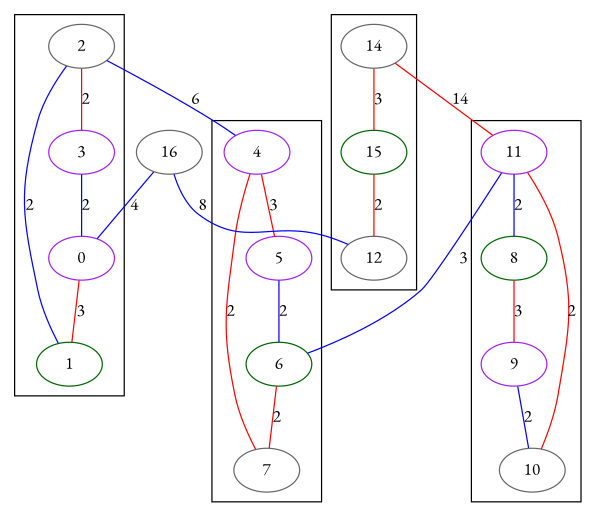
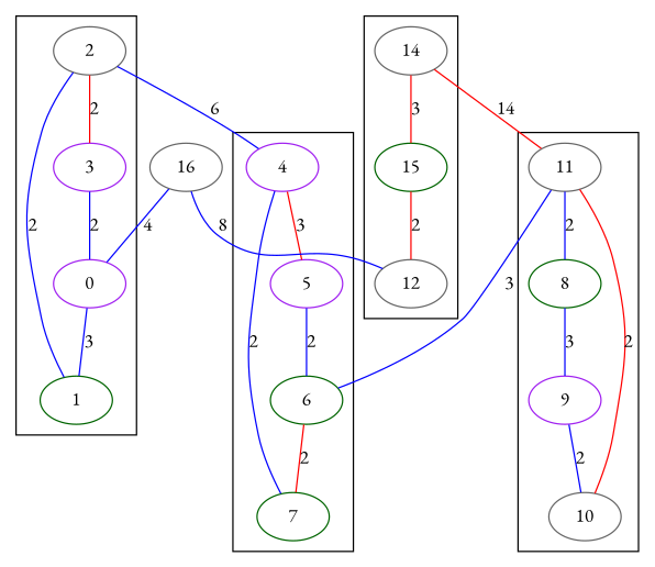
  graph {
    fontname="EB Garamond"
    node [color=gray40 fontname="EB Garamond"]
    edge [color=red fontname="EB Garamond"]
    2
    3 [color=purple]
    0 [color=purple]
    1 [color=darkgreen]
    4 [color=purple]
    5 [color=purple]
-   7
+   7 [color=darkgreen]
    6 [color=darkgreen]
-   11 [color=purple]
+   11
    8 [color=darkgreen]
    9 [color=purple]
    10
    12
    14
    15 [color=darkgreen]
    16
    subgraph cluster_1 {
      2
      3
      0
      1
    }
    subgraph cluster_2 {
      4
      5
      7
      6
    }
    subgraph cluster_3 {
      11
      8
      9
      10
    }
    subgraph cluster_4 {
      12
      14
      15
    }
    2 -- 3 [label=2]
    2 -- 4 [color=blue label=6]
    3 -- 0 [color=blue label=2]
-   0 -- 1 [label=3]
+   0 -- 1 [color=blue label=3]
    1 -- 2 [color=blue label=2]
    4 -- 5 [label=3]
    5 -- 6 [color=blue label=2]
-   7 -- 4 [label=2]
+   7 -- 4 [color=blue label=2]
    6 -- 7 [label=2]
    11 -- 6 [color=blue label=3]
    11 -- 8 [color=blue label=2]
-   8 -- 9 [label=3]
+   8 -- 9 [color=blue label=3]
    9 -- 10 [color=blue label=2]
    10 -- 11 [label=2]
    14 -- 11 [label=14]
    14 -- 15 [label=3]
    15 -- 12 [label=2]
    16 -- 0 [color=blue label=4]
    16 -- 12 [color=blue label=8]
  }
